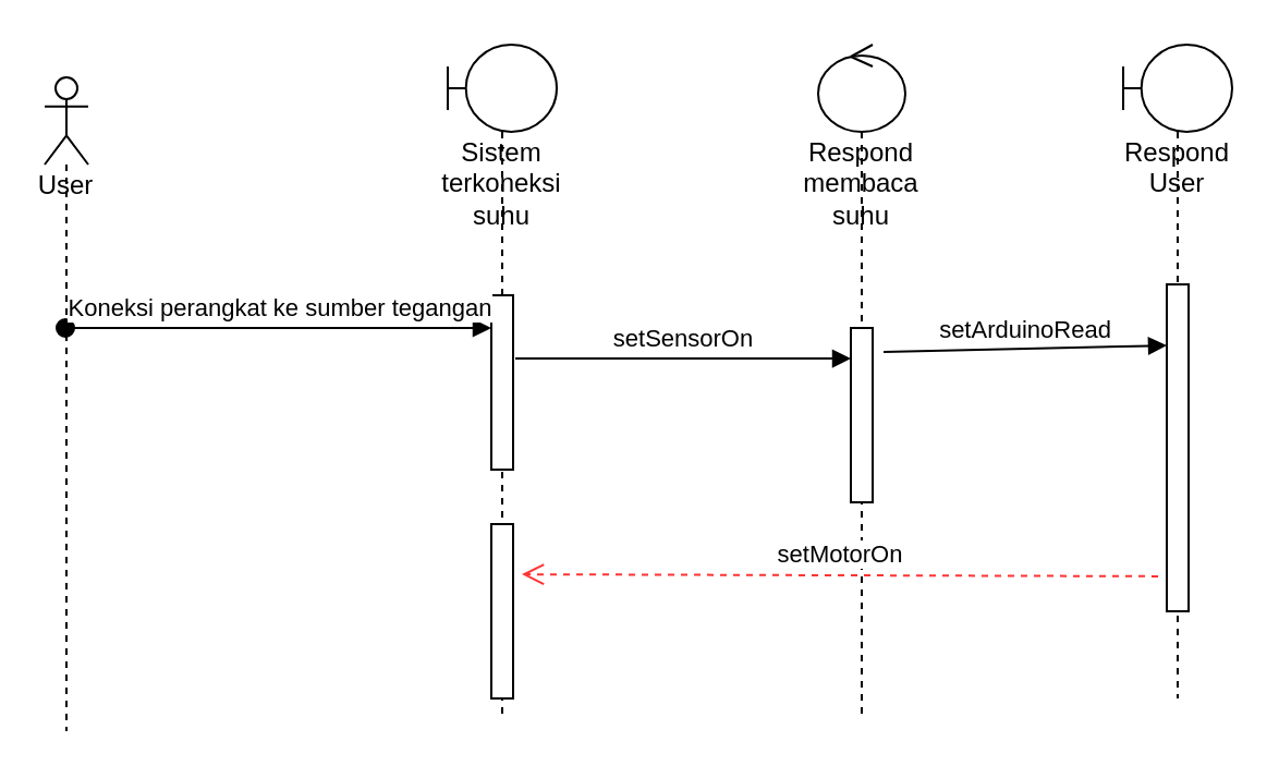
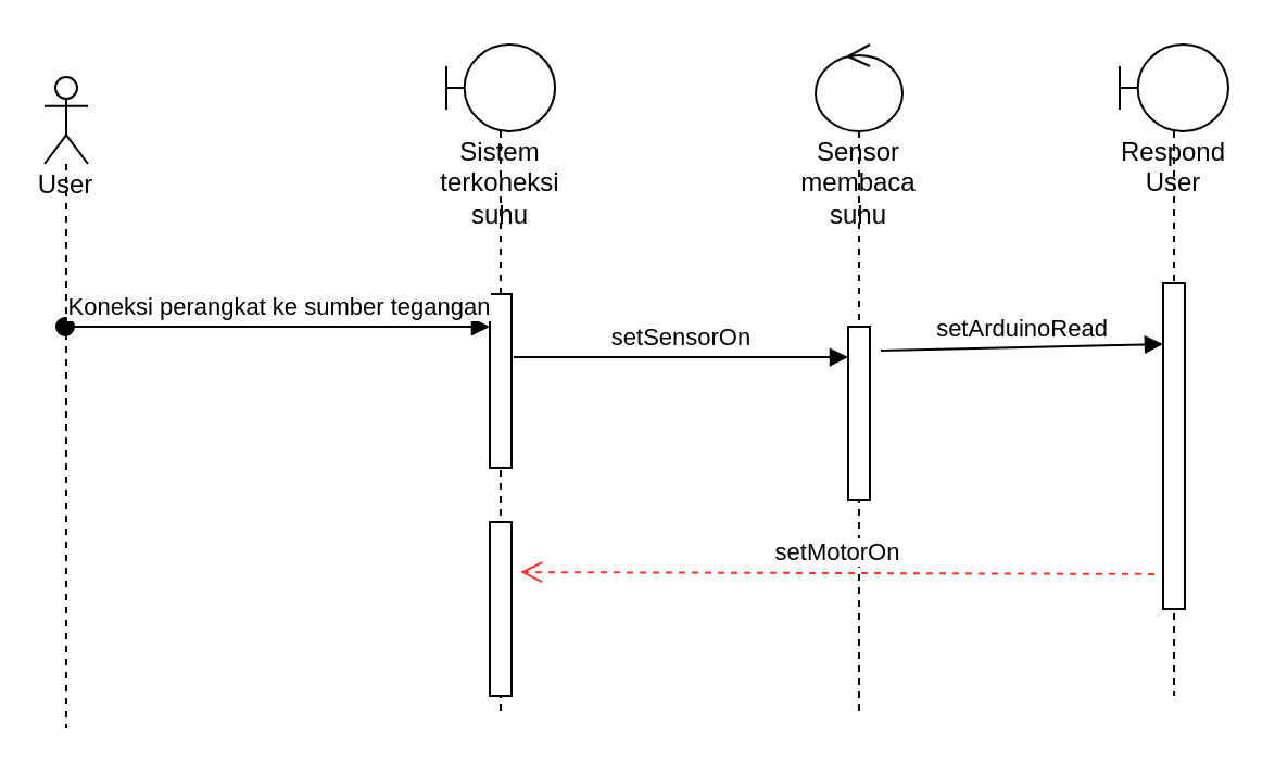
  <mxCell id="0" />
  <mxCell id="1" parent="0" />
  <mxCell id="2" value="Respond User" style="shape=umlLifeline;participant=umlBoundary;perimeter=lifelinePerimeter;whiteSpace=wrap;html=1;container=1;collapsible=0;recursiveResize=0;verticalAlign=top;spacingTop=36;outlineConnect=0;" vertex="1" parent="1"><mxGeometry x="515" y="20" width="50" height="300" as="geometry" /></mxCell>
  <mxCell id="3" value="Sistem terkoneksi suhu" style="shape=umlLifeline;participant=umlBoundary;perimeter=lifelinePerimeter;whiteSpace=wrap;html=1;container=1;collapsible=0;recursiveResize=0;verticalAlign=top;spacingTop=36;outlineConnect=0;" vertex="1" parent="1"><mxGeometry x="205" y="20" width="50" height="310" as="geometry" /></mxCell>
- <mxCell id="4" value="Respond membaca suhu" style="shape=umlLifeline;participant=umlControl;perimeter=lifelinePerimeter;whiteSpace=wrap;html=1;container=1;collapsible=0;recursiveResize=0;verticalAlign=top;spacingTop=36;outlineConnect=0;" vertex="1" parent="1"><mxGeometry x="375" y="20" width="40" height="310" as="geometry" /></mxCell>
+ <mxCell id="4" value="Sensor membaca suhu" style="shape=umlLifeline;participant=umlControl;perimeter=lifelinePerimeter;whiteSpace=wrap;html=1;container=1;collapsible=0;recursiveResize=0;verticalAlign=top;spacingTop=36;outlineConnect=0;" vertex="1" parent="1"><mxGeometry x="375" y="20" width="40" height="310" as="geometry" /></mxCell>
  <mxCell id="5" value="User" style="shape=umlLifeline;participant=umlActor;perimeter=lifelinePerimeter;whiteSpace=wrap;html=1;container=1;collapsible=0;recursiveResize=0;verticalAlign=top;spacingTop=36;outlineConnect=0;" vertex="1" parent="1"><mxGeometry x="20" y="35" width="20" height="300" as="geometry" /></mxCell>
  <mxCell id="6" value="" style="html=1;points=[];perimeter=orthogonalPerimeter;" vertex="1" parent="1"><mxGeometry x="225" y="135" width="10" height="80" as="geometry" /></mxCell>
  <mxCell id="7" value="Koneksi perangkat ke sumber tegangan" style="html=1;verticalAlign=bottom;startArrow=oval;endArrow=block;startSize=8;" edge="1" target="6" parent="1" source="5"><mxGeometry relative="1" as="geometry"><mxPoint x="165" y="135" as="sourcePoint" /><Array as="points"><mxPoint x="195" y="150" /></Array></mxGeometry></mxCell>
  <mxCell id="8" value="" style="html=1;points=[];perimeter=orthogonalPerimeter;" vertex="1" parent="1"><mxGeometry x="390" y="150" width="10" height="80" as="geometry" /></mxCell>
  <mxCell id="9" value="setSensorOn" style="html=1;verticalAlign=bottom;endArrow=block;exitX=1.1;exitY=0.363;exitDx=0;exitDy=0;exitPerimeter=0;" edge="1" parent="1" source="6" target="8"><mxGeometry width="80" relative="1" as="geometry"><mxPoint x="255" y="160" as="sourcePoint" /><mxPoint x="335" y="160" as="targetPoint" /></mxGeometry></mxCell>
  <mxCell id="10" value="" style="html=1;points=[];perimeter=orthogonalPerimeter;" vertex="1" parent="1"><mxGeometry x="535" y="130" width="10" height="150" as="geometry" /></mxCell>
  <mxCell id="11" value="setArduinoRead" style="html=1;verticalAlign=bottom;endArrow=block;entryX=0;entryY=0.187;entryDx=0;entryDy=0;entryPerimeter=0;" edge="1" parent="1" target="10"><mxGeometry width="80" relative="1" as="geometry"><mxPoint x="405" y="161" as="sourcePoint" /><mxPoint x="335" y="160" as="targetPoint" /></mxGeometry></mxCell>
  <mxCell id="12" value="" style="html=1;points=[];perimeter=orthogonalPerimeter;" vertex="1" parent="1"><mxGeometry x="225" y="240" width="10" height="80" as="geometry" /></mxCell>
  <mxCell id="13" value="setMotorOn" style="html=1;verticalAlign=bottom;endArrow=open;dashed=1;endSize=8;strokeColor=#FF3333;exitX=-0.4;exitY=0.893;exitDx=0;exitDy=0;exitPerimeter=0;entryX=1.4;entryY=0.288;entryDx=0;entryDy=0;entryPerimeter=0;" edge="1" parent="1" source="10" target="12"><mxGeometry relative="1" as="geometry"><mxPoint x="335" y="160" as="sourcePoint" /><mxPoint x="255" y="160" as="targetPoint" /></mxGeometry></mxCell>
